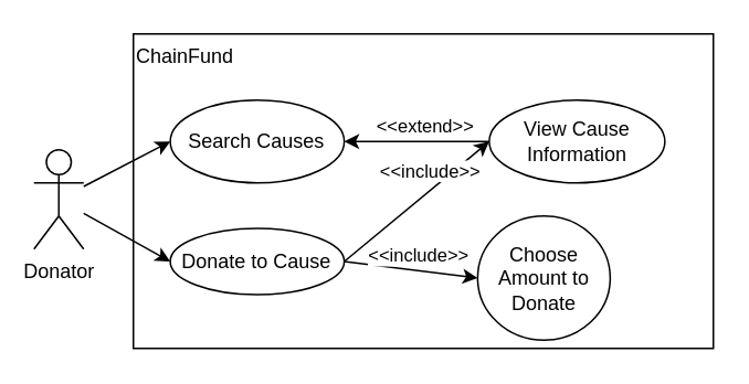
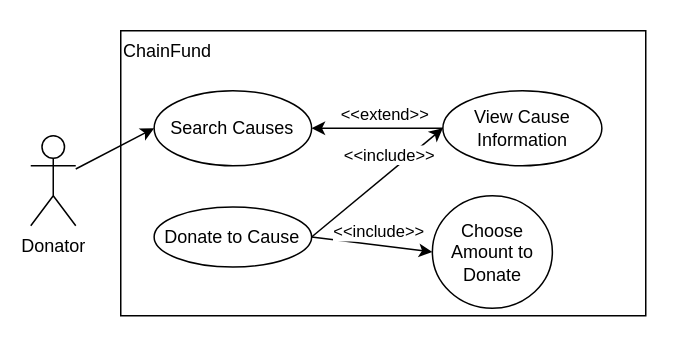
  <mxCell id="0" />
  <mxCell id="1" parent="0" />
  <mxCell id="2" value="&lt;div&gt;&lt;span&gt;ChainFund&lt;/span&gt;&lt;/div&gt;" style="rounded=0;whiteSpace=wrap;html=1;align=left;labelPosition=center;verticalLabelPosition=middle;verticalAlign=top;" vertex="1" parent="1"><mxGeometry x="80" y="20" width="350" height="190" as="geometry" /></mxCell>
  <mxCell id="3" value="Donator" style="shape=umlActor;verticalLabelPosition=bottom;verticalAlign=top;html=1;outlineConnect=0;" vertex="1" parent="1"><mxGeometry x="20" y="90" width="30" height="60" as="geometry" /></mxCell>
  <mxCell id="4" value="Search Causes" style="ellipse;whiteSpace=wrap;html=1;align=center;" vertex="1" parent="1"><mxGeometry x="102.25" y="60" width="105" height="50" as="geometry" /></mxCell>
  <mxCell id="5" value="Donate to Cause" style="ellipse;whiteSpace=wrap;html=1;align=center;" vertex="1" parent="1"><mxGeometry x="102.25" y="137.5" width="105" height="40" as="geometry" /></mxCell>
  <mxCell id="6" value="" style="endArrow=classic;html=1;entryX=0;entryY=0.5;entryDx=0;entryDy=0;" edge="1" parent="1" source="3" target="4"><mxGeometry width="50" height="50" relative="1" as="geometry"><mxPoint x="0" y="-81.25" as="sourcePoint" /><mxPoint x="125" y="75" as="targetPoint" /></mxGeometry></mxCell>
- <mxCell id="7" value="" style="endArrow=classic;html=1;entryX=0;entryY=0.5;entryDx=0;entryDy=0;" edge="1" parent="1" source="3" target="5"><mxGeometry width="50" height="50" relative="1" as="geometry"><mxPoint x="10" y="-71.25" as="sourcePoint" /><mxPoint x="135" y="85" as="targetPoint" /></mxGeometry></mxCell>
  <mxCell id="8" value="View Cause Information" style="ellipse;whiteSpace=wrap;html=1;align=center;" vertex="1" parent="1"><mxGeometry x="294.75" y="60" width="106" height="50" as="geometry" /></mxCell>
  <mxCell id="9" value="" style="endArrow=classic;html=1;entryX=1;entryY=0.5;entryDx=0;entryDy=0;exitX=0;exitY=0.5;exitDx=0;exitDy=0;" edge="1" parent="1" source="8" target="4"><mxGeometry width="50" height="50" relative="1" as="geometry"><mxPoint x="598.75" y="62.5" as="sourcePoint" /><mxPoint x="508.75" y="62.5" as="targetPoint" /></mxGeometry></mxCell>
  <mxCell id="10" value="&amp;lt;&amp;lt;extend&amp;gt;&amp;gt;" style="edgeLabel;html=1;align=center;verticalAlign=middle;resizable=0;points=[];" vertex="1" connectable="0" parent="9"><mxGeometry x="-0.227" y="4" relative="1" as="geometry"><mxPoint x="-5" y="-14" as="offset" /></mxGeometry></mxCell>
  <mxCell id="11" value="Choose Amount to Donate" style="ellipse;whiteSpace=wrap;html=1;align=center;" vertex="1" parent="1"><mxGeometry x="287.75" y="130" width="80" height="75" as="geometry" /></mxCell>
  <mxCell id="12" value="" style="endArrow=none;html=1;entryX=1;entryY=0.5;entryDx=0;entryDy=0;exitX=0;exitY=0.5;exitDx=0;exitDy=0;startArrow=classic;startFill=1;endFill=0;" edge="1" parent="1" source="11" target="5"><mxGeometry width="50" height="50" relative="1" as="geometry"><mxPoint x="603.25" y="-270" as="sourcePoint" /><mxPoint x="513.25" y="-270" as="targetPoint" /></mxGeometry></mxCell>
  <mxCell id="13" value="&amp;lt;&amp;lt;include&amp;gt;&amp;gt;" style="edgeLabel;html=1;align=center;verticalAlign=middle;resizable=0;points=[];" vertex="1" connectable="0" parent="12"><mxGeometry x="-0.227" y="4" relative="1" as="geometry"><mxPoint x="-5" y="-14" as="offset" /></mxGeometry></mxCell>
  <mxCell id="14" value="" style="endArrow=none;html=1;entryX=1;entryY=0.5;entryDx=0;entryDy=0;exitX=0;exitY=0.5;exitDx=0;exitDy=0;startArrow=classic;startFill=1;endFill=0;" edge="1" parent="1" source="8" target="5"><mxGeometry width="50" height="50" relative="1" as="geometry"><mxPoint x="610.25" y="182.5" as="sourcePoint" /><mxPoint x="522.75" y="182.5" as="targetPoint" /></mxGeometry></mxCell>
  <mxCell id="15" value="&amp;lt;&amp;lt;include&amp;gt;&amp;gt;" style="edgeLabel;html=1;align=center;verticalAlign=middle;resizable=0;points=[];" vertex="1" connectable="0" parent="14"><mxGeometry x="-0.227" y="4" relative="1" as="geometry"><mxPoint x="-5" y="-14" as="offset" /></mxGeometry></mxCell>
